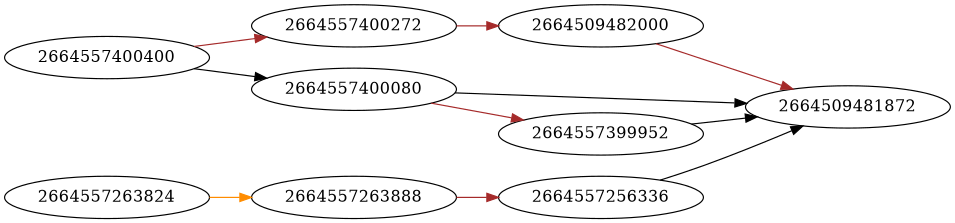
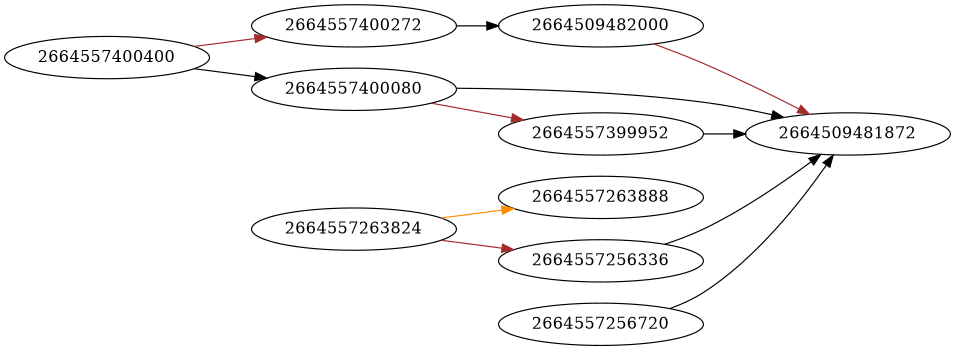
  strict digraph {
    rankdir=LR
    node [type=Name]
    edge [color=black]
    2664509481872 [type=Load]
    2664557399952
    2664557400400 [type=Assign]
    2664557400272
    2664557400080 [type=List]
    2664557263824 [type=Call]
    2664557263888
    2664557256336
    2664509482000 [type=Store]
+   2664557256720
    2664557399952 -> 2664509481872
    2664557400400 -> 2664557400272 [color=brown]
    2664557400400 -> 2664557400080
-   2664557400272 -> 2664509482000 [color=brown]
+   2664557400272 -> 2664509482000
    2664557400080 -> 2664509481872
    2664557400080 -> 2664557399952 [color=brown]
    2664557263824 -> 2664557263888 [color=darkorange]
-   2664557263888 -> 2664557256336 [color=brown]
+   2664557263824 -> 2664557256336 [color=brown]
    2664557256336 -> 2664509481872
    2664509482000 -> 2664509481872 [color=brown]
+   2664557256720 -> 2664509481872
  }
